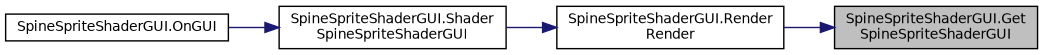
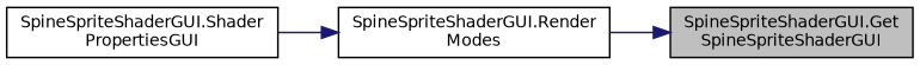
  digraph {
    rankdir=RL
    node [color=black fillcolor=white fontname=Helvetica fontsize=10 shape=record style=filled]
    edge [color=midnightblue dir=back fontname=Helvetica fontsize=10 labelfontname=Helvetica labelfontsize=10 style=solid]
    n1 [fillcolor=grey75 fontcolor=black height=0.2 label="SpineSpriteShaderGUI.Get\lSpineSpriteShaderGUI" width=0.4]
-   n2 [height=0.2 label="SpineSpriteShaderGUI.Render\lRender" width=0.4]
-   n3 [height=0.2 label="SpineSpriteShaderGUI.Shader\lSpineSpriteShaderGUI" width=0.4]
-   n4 [height=0.2 label="SpineSpriteShaderGUI.OnGUI" width=0.4]
+   n2 [height=0.2 label="SpineSpriteShaderGUI.Render\lModes" width=0.4]
+   n3 [height=0.2 label="SpineSpriteShaderGUI.Shader\lPropertiesGUI" width=0.4]
    n1 -> n2
    n2 -> n3
-   n3 -> n4
  }
